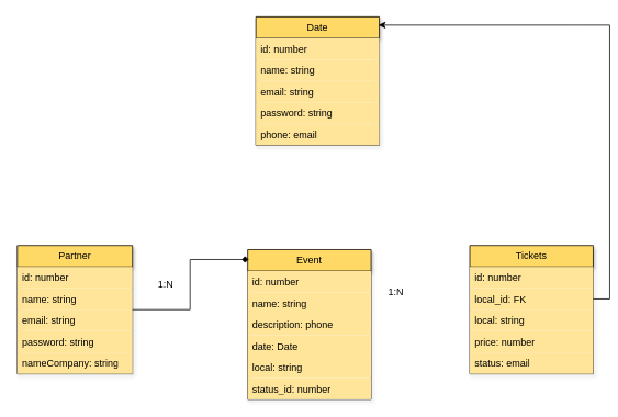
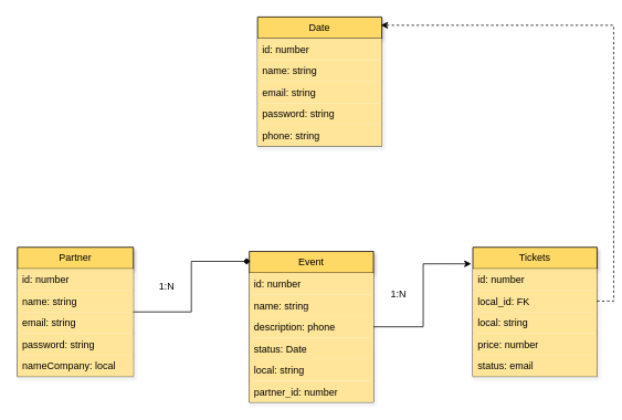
  <mxCell id="0" />
  <mxCell id="1" parent="0" />
  <mxCell id="2" value="Partner" style="swimlane;fontStyle=0;childLayout=stackLayout;horizontal=1;startSize=26;fillColor=#FFD966;horizontalStack=0;resizeParent=1;resizeParentMax=0;resizeLast=0;collapsible=1;marginBottom=0;whiteSpace=wrap;html=1;shadow=1;" vertex="1" parent="1"><mxGeometry x="20" y="298" width="140" height="156" as="geometry" /></mxCell>
  <mxCell id="3" value="id: number" style="text;strokeColor=none;fillColor=#FFE599;align=left;verticalAlign=top;spacingLeft=4;spacingRight=4;overflow=hidden;rotatable=0;points=[[0,0.5],[1,0.5]];portConstraint=eastwest;whiteSpace=wrap;html=1;" vertex="1" parent="2"><mxGeometry y="26" width="140" height="26" as="geometry" /></mxCell>
  <mxCell id="4" value="name: string" style="text;strokeColor=none;fillColor=#FFE599;align=left;verticalAlign=top;spacingLeft=4;spacingRight=4;overflow=hidden;rotatable=0;points=[[0,0.5],[1,0.5]];portConstraint=eastwest;whiteSpace=wrap;html=1;" vertex="1" parent="2"><mxGeometry y="52" width="140" height="26" as="geometry" /></mxCell>
  <mxCell id="5" value="email: string" style="text;strokeColor=none;fillColor=#FFE599;align=left;verticalAlign=top;spacingLeft=4;spacingRight=4;overflow=hidden;rotatable=0;points=[[0,0.5],[1,0.5]];portConstraint=eastwest;whiteSpace=wrap;html=1;" vertex="1" parent="2"><mxGeometry y="78" width="140" height="26" as="geometry" /></mxCell>
  <mxCell id="6" value="password: string" style="text;strokeColor=none;fillColor=#FFE599;align=left;verticalAlign=top;spacingLeft=4;spacingRight=4;overflow=hidden;rotatable=0;points=[[0,0.5],[1,0.5]];portConstraint=eastwest;whiteSpace=wrap;html=1;" vertex="1" parent="2"><mxGeometry y="104" width="140" height="26" as="geometry" /></mxCell>
- <mxCell id="7" value="nameCompany: string" style="text;strokeColor=none;fillColor=#FFE599;align=left;verticalAlign=top;spacingLeft=4;spacingRight=4;overflow=hidden;rotatable=0;points=[[0,0.5],[1,0.5]];portConstraint=eastwest;whiteSpace=wrap;html=1;" vertex="1" parent="2"><mxGeometry y="130" width="140" height="26" as="geometry" /></mxCell>
+ <mxCell id="7" value="nameCompany: local" style="text;strokeColor=none;fillColor=#FFE599;align=left;verticalAlign=top;spacingLeft=4;spacingRight=4;overflow=hidden;rotatable=0;points=[[0,0.5],[1,0.5]];portConstraint=eastwest;whiteSpace=wrap;html=1;" vertex="1" parent="2"><mxGeometry y="130" width="140" height="26" as="geometry" /></mxCell>
  <mxCell id="8" value="Date" style="swimlane;fontStyle=0;childLayout=stackLayout;horizontal=1;startSize=26;fillColor=#FFD966;horizontalStack=0;resizeParent=1;resizeParentMax=0;resizeLast=0;collapsible=1;marginBottom=0;whiteSpace=wrap;html=1;shadow=1;" vertex="1" parent="1"><mxGeometry x="310" y="20" width="150" height="156" as="geometry" /></mxCell>
  <mxCell id="9" value="id: number" style="text;strokeColor=none;fillColor=#FFE599;align=left;verticalAlign=top;spacingLeft=4;spacingRight=4;overflow=hidden;rotatable=0;points=[[0,0.5],[1,0.5]];portConstraint=eastwest;whiteSpace=wrap;html=1;" vertex="1" parent="8"><mxGeometry y="26" width="150" height="26" as="geometry" /></mxCell>
  <mxCell id="10" value="name: string" style="text;strokeColor=none;fillColor=#FFE599;align=left;verticalAlign=top;spacingLeft=4;spacingRight=4;overflow=hidden;rotatable=0;points=[[0,0.5],[1,0.5]];portConstraint=eastwest;whiteSpace=wrap;html=1;" vertex="1" parent="8"><mxGeometry y="52" width="150" height="26" as="geometry" /></mxCell>
  <mxCell id="11" value="email: string" style="text;strokeColor=none;fillColor=#FFE599;align=left;verticalAlign=top;spacingLeft=4;spacingRight=4;overflow=hidden;rotatable=0;points=[[0,0.5],[1,0.5]];portConstraint=eastwest;whiteSpace=wrap;html=1;" vertex="1" parent="8"><mxGeometry y="78" width="150" height="26" as="geometry" /></mxCell>
  <mxCell id="12" value="password: string" style="text;strokeColor=none;fillColor=#FFE599;align=left;verticalAlign=top;spacingLeft=4;spacingRight=4;overflow=hidden;rotatable=0;points=[[0,0.5],[1,0.5]];portConstraint=eastwest;whiteSpace=wrap;html=1;" vertex="1" parent="8"><mxGeometry y="104" width="150" height="26" as="geometry" /></mxCell>
- <mxCell id="13" value="phone: email&lt;div&gt;&lt;br&gt;&lt;/div&gt;" style="text;strokeColor=none;fillColor=#FFE599;align=left;verticalAlign=top;spacingLeft=4;spacingRight=4;overflow=hidden;rotatable=0;points=[[0,0.5],[1,0.5]];portConstraint=eastwest;whiteSpace=wrap;html=1;" vertex="1" parent="8"><mxGeometry y="130" width="150" height="26" as="geometry" /></mxCell>
+ <mxCell id="13" value="phone: string&lt;div&gt;&lt;br&gt;&lt;/div&gt;" style="text;strokeColor=none;fillColor=#FFE599;align=left;verticalAlign=top;spacingLeft=4;spacingRight=4;overflow=hidden;rotatable=0;points=[[0,0.5],[1,0.5]];portConstraint=eastwest;whiteSpace=wrap;html=1;" vertex="1" parent="8"><mxGeometry y="130" width="150" height="26" as="geometry" /></mxCell>
  <mxCell id="14" value="Event" style="swimlane;fontStyle=0;childLayout=stackLayout;horizontal=1;startSize=26;fillColor=#FFD966;horizontalStack=0;resizeParent=1;resizeParentMax=0;resizeLast=0;collapsible=1;marginBottom=0;whiteSpace=wrap;html=1;shadow=1;" vertex="1" parent="1"><mxGeometry x="300" y="303" width="150" height="182" as="geometry" /></mxCell>
  <mxCell id="15" value="id: number" style="text;strokeColor=none;fillColor=#FFE599;align=left;verticalAlign=top;spacingLeft=4;spacingRight=4;overflow=hidden;rotatable=0;points=[[0,0.5],[1,0.5]];portConstraint=eastwest;whiteSpace=wrap;html=1;" vertex="1" parent="14"><mxGeometry y="26" width="150" height="26" as="geometry" /></mxCell>
  <mxCell id="16" value="name: string" style="text;strokeColor=none;fillColor=#FFE599;align=left;verticalAlign=top;spacingLeft=4;spacingRight=4;overflow=hidden;rotatable=0;points=[[0,0.5],[1,0.5]];portConstraint=eastwest;whiteSpace=wrap;html=1;" vertex="1" parent="14"><mxGeometry y="52" width="150" height="26" as="geometry" /></mxCell>
  <mxCell id="17" value="description: phone" style="text;strokeColor=none;fillColor=#FFE599;align=left;verticalAlign=top;spacingLeft=4;spacingRight=4;overflow=hidden;rotatable=0;points=[[0,0.5],[1,0.5]];portConstraint=eastwest;whiteSpace=wrap;html=1;" vertex="1" parent="14"><mxGeometry y="78" width="150" height="26" as="geometry" /></mxCell>
- <mxCell id="18" value="date: Date" style="text;strokeColor=none;fillColor=#FFE599;align=left;verticalAlign=top;spacingLeft=4;spacingRight=4;overflow=hidden;rotatable=0;points=[[0,0.5],[1,0.5]];portConstraint=eastwest;whiteSpace=wrap;html=1;" vertex="1" parent="14"><mxGeometry y="104" width="150" height="26" as="geometry" /></mxCell>
+ <mxCell id="18" value="status: Date" style="text;strokeColor=none;fillColor=#FFE599;align=left;verticalAlign=top;spacingLeft=4;spacingRight=4;overflow=hidden;rotatable=0;points=[[0,0.5],[1,0.5]];portConstraint=eastwest;whiteSpace=wrap;html=1;" vertex="1" parent="14"><mxGeometry y="104" width="150" height="26" as="geometry" /></mxCell>
  <mxCell id="19" value="&lt;div&gt;local: string&lt;/div&gt;" style="text;strokeColor=none;fillColor=#FFE599;align=left;verticalAlign=top;spacingLeft=4;spacingRight=4;overflow=hidden;rotatable=0;points=[[0,0.5],[1,0.5]];portConstraint=eastwest;whiteSpace=wrap;html=1;" vertex="1" parent="14"><mxGeometry y="130" width="150" height="26" as="geometry" /></mxCell>
- <mxCell id="20" value="status_id: number" style="text;strokeColor=none;fillColor=#FFE599;align=left;verticalAlign=top;spacingLeft=4;spacingRight=4;overflow=hidden;rotatable=0;points=[[0,0.5],[1,0.5]];portConstraint=eastwest;whiteSpace=wrap;html=1;" vertex="1" parent="14"><mxGeometry y="156" width="150" height="26" as="geometry" /></mxCell>
+ <mxCell id="20" value="partner_id: number" style="text;strokeColor=none;fillColor=#FFE599;align=left;verticalAlign=top;spacingLeft=4;spacingRight=4;overflow=hidden;rotatable=0;points=[[0,0.5],[1,0.5]];portConstraint=eastwest;whiteSpace=wrap;html=1;" vertex="1" parent="14"><mxGeometry y="156" width="150" height="26" as="geometry" /></mxCell>
  <mxCell id="21" value="Tickets" style="swimlane;fontStyle=0;childLayout=stackLayout;horizontal=1;startSize=26;fillColor=#FFD966;horizontalStack=0;resizeParent=1;resizeParentMax=0;resizeLast=0;collapsible=1;marginBottom=0;whiteSpace=wrap;html=1;shadow=1;" vertex="1" parent="1"><mxGeometry x="570" y="298" width="150" height="156" as="geometry" /></mxCell>
  <mxCell id="22" value="id: number" style="text;strokeColor=none;fillColor=#FFE599;align=left;verticalAlign=top;spacingLeft=4;spacingRight=4;overflow=hidden;rotatable=0;points=[[0,0.5],[1,0.5]];portConstraint=eastwest;whiteSpace=wrap;html=1;" vertex="1" parent="21"><mxGeometry y="26" width="150" height="26" as="geometry" /></mxCell>
  <mxCell id="23" value="local_id: FK" style="text;strokeColor=none;fillColor=#FFE599;align=left;verticalAlign=top;spacingLeft=4;spacingRight=4;overflow=hidden;rotatable=0;points=[[0,0.5],[1,0.5]];portConstraint=eastwest;whiteSpace=wrap;html=1;" vertex="1" parent="21"><mxGeometry y="52" width="150" height="26" as="geometry" /></mxCell>
  <mxCell id="24" value="local: string" style="text;strokeColor=none;fillColor=#FFE599;align=left;verticalAlign=top;spacingLeft=4;spacingRight=4;overflow=hidden;rotatable=0;points=[[0,0.5],[1,0.5]];portConstraint=eastwest;whiteSpace=wrap;html=1;" vertex="1" parent="21"><mxGeometry y="78" width="150" height="26" as="geometry" /></mxCell>
  <mxCell id="25" value="price: number" style="text;strokeColor=none;fillColor=#FFE599;align=left;verticalAlign=top;spacingLeft=4;spacingRight=4;overflow=hidden;rotatable=0;points=[[0,0.5],[1,0.5]];portConstraint=eastwest;whiteSpace=wrap;html=1;" vertex="1" parent="21"><mxGeometry y="104" width="150" height="26" as="geometry" /></mxCell>
  <mxCell id="26" value="&lt;div&gt;status: email&lt;/div&gt;" style="text;strokeColor=none;fillColor=#FFE599;align=left;verticalAlign=top;spacingLeft=4;spacingRight=4;overflow=hidden;rotatable=0;points=[[0,0.5],[1,0.5]];portConstraint=eastwest;whiteSpace=wrap;html=1;" vertex="1" parent="21"><mxGeometry y="130" width="150" height="26" as="geometry" /></mxCell>
+ <mxCell id="27" style="edgeStyle=orthogonalEdgeStyle;rounded=0;orthogonalLoop=1;jettySize=auto;html=1;entryX=-0.013;entryY=0.128;entryDx=0;entryDy=0;entryPerimeter=0;" edge="1" parent="1" source="14" target="21"><mxGeometry relative="1" as="geometry" /></mxCell>
  <mxCell id="28" value="1:N" style="text;html=1;align=center;verticalAlign=middle;resizable=0;points=[];autosize=1;strokeColor=none;fillColor=none;" vertex="1" parent="1"><mxGeometry x="460" y="340" width="40" height="30" as="geometry" /></mxCell>
  <mxCell id="29" style="edgeStyle=orthogonalEdgeStyle;rounded=0;orthogonalLoop=1;jettySize=auto;html=1;entryX=0.007;entryY=0.066;entryDx=0;entryDy=0;entryPerimeter=0;endArrow=diamond;" edge="1" parent="1" source="2" target="14"><mxGeometry relative="1" as="geometry" /></mxCell>
  <mxCell id="30" value="1:N" style="text;html=1;align=center;verticalAlign=middle;resizable=0;points=[];autosize=1;strokeColor=none;fillColor=none;" vertex="1" parent="1"><mxGeometry x="180" y="330" width="40" height="30" as="geometry" /></mxCell>
- <mxCell id="31" style="edgeStyle=orthogonalEdgeStyle;rounded=0;orthogonalLoop=1;jettySize=auto;html=1;exitX=1;exitY=0.5;exitDx=0;exitDy=0;entryX=0.993;entryY=0.064;entryDx=0;entryDy=0;entryPerimeter=0;" edge="1" parent="1" source="23" target="8"><mxGeometry relative="1" as="geometry" /></mxCell>
+ <mxCell id="31" style="edgeStyle=orthogonalEdgeStyle;rounded=0;orthogonalLoop=1;jettySize=auto;html=1;exitX=1;exitY=0.5;exitDx=0;exitDy=0;entryX=0.993;entryY=0.064;entryDx=0;entryDy=0;entryPerimeter=0;dashed=1;" edge="1" parent="1" source="23" target="8"><mxGeometry relative="1" as="geometry" /></mxCell>
